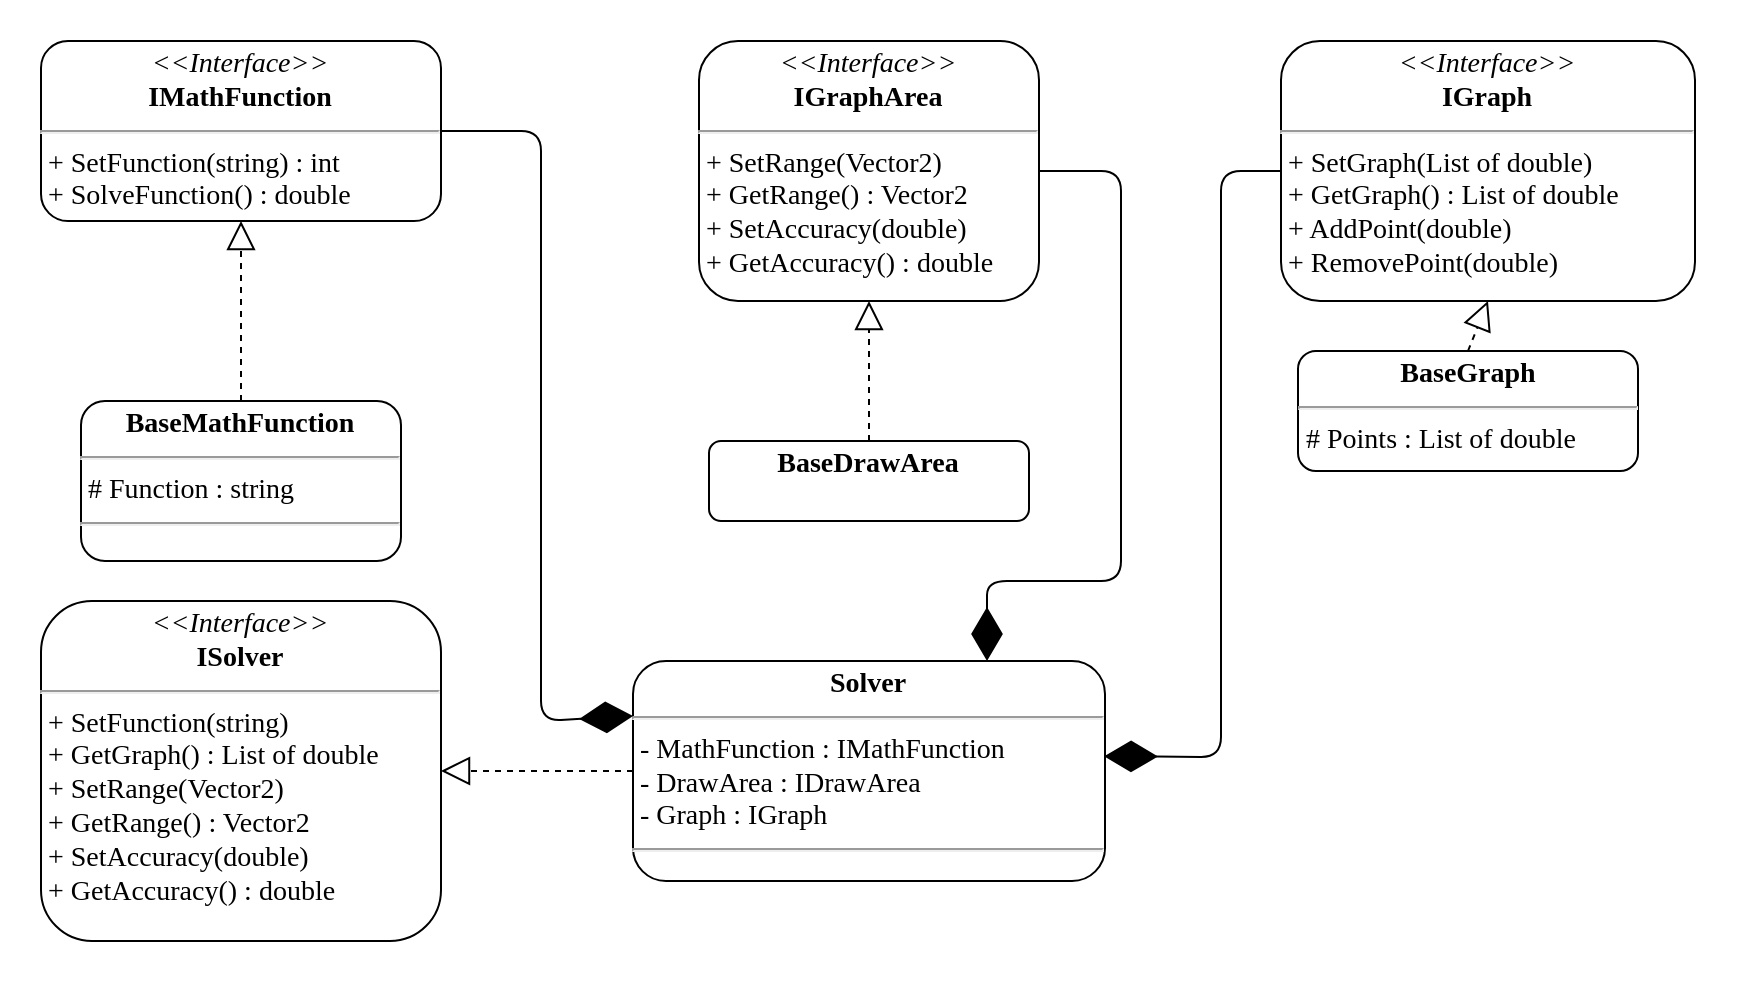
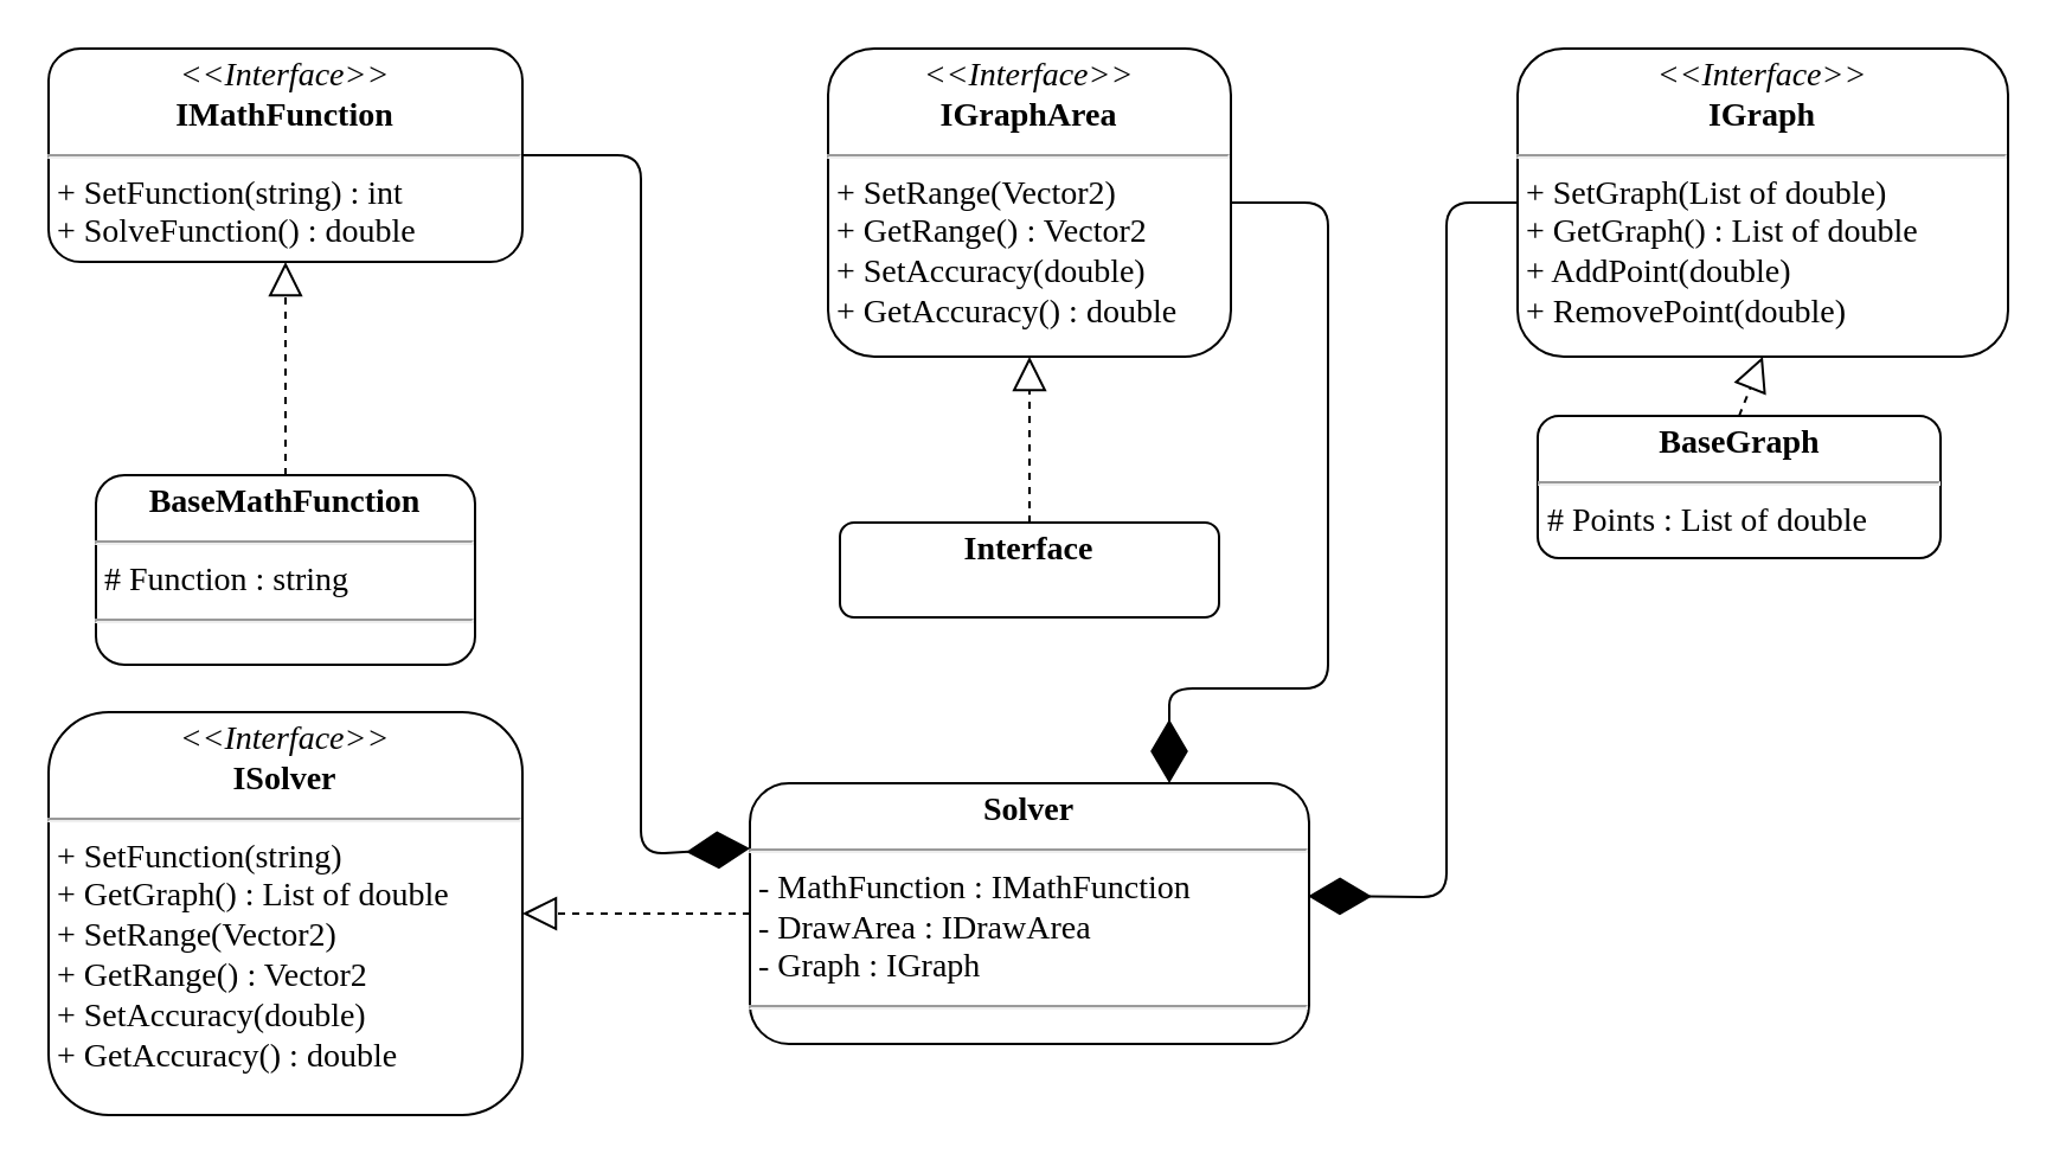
  <mxCell id="0" />
  <mxCell id="1" parent="0" />
  <mxCell id="2" value="" style="endArrow=block;dashed=1;endFill=0;endSize=12;html=1;rounded=1;exitX=0.5;exitY=0;exitDx=0;exitDy=0;entryX=0.5;entryY=1;entryDx=0;entryDy=0;fontFamily=Comic Sans MS;fontSize=14;" edge="1" parent="1" source="4" target="3"><mxGeometry width="160" relative="1" as="geometry"><mxPoint x="120" y="210" as="sourcePoint" /><mxPoint x="120" y="220" as="targetPoint" /></mxGeometry></mxCell>
  <mxCell id="3" value="&lt;p style=&quot;margin: 4px 0px 0px; text-align: center; font-size: 14px;&quot;&gt;&lt;i style=&quot;font-size: 14px;&quot;&gt;&amp;lt;&amp;lt;Interface&amp;gt;&amp;gt;&lt;/i&gt;&lt;br style=&quot;font-size: 14px;&quot;&gt;&lt;b style=&quot;font-size: 14px;&quot;&gt;IMathFunction&lt;/b&gt;&lt;/p&gt;&lt;hr style=&quot;font-size: 14px;&quot;&gt;&lt;p style=&quot;margin: 0px 0px 0px 4px; font-size: 14px;&quot;&gt;+ SetFunction(string) : int&lt;br style=&quot;font-size: 14px;&quot;&gt;+ SolveFunction() : double&lt;/p&gt;" style="verticalAlign=top;align=left;overflow=fill;fontSize=14;fontFamily=Comic Sans MS;html=1;whiteSpace=wrap;rounded=1;" vertex="1" parent="1"><mxGeometry y="20" width="200" height="90" as="geometry" x="20" /></mxCell>
  <mxCell id="4" value="&lt;p style=&quot;margin: 4px 0px 0px; text-align: center; font-size: 14px;&quot;&gt;&lt;b style=&quot;font-size: 14px;&quot;&gt;BaseMathFunction&lt;/b&gt;&lt;/p&gt;&lt;hr style=&quot;font-size: 14px;&quot;&gt;&lt;p style=&quot;margin: 0px 0px 0px 4px; font-size: 14px;&quot;&gt;# Function : string&lt;/p&gt;&lt;hr style=&quot;font-size: 14px;&quot;&gt;&lt;p style=&quot;margin: 0px 0px 0px 4px; font-size: 14px;&quot;&gt;&lt;br style=&quot;font-size: 14px;&quot;&gt;&lt;/p&gt;" style="verticalAlign=top;align=left;overflow=fill;fontSize=14;fontFamily=Comic Sans MS;html=1;whiteSpace=wrap;rounded=1;" vertex="1" parent="1"><mxGeometry x="40" y="200" width="160" height="80" as="geometry" /></mxCell>
  <mxCell id="5" value="&lt;p style=&quot;margin: 4px 0px 0px; text-align: center; font-size: 14px;&quot;&gt;&lt;i style=&quot;font-size: 14px;&quot;&gt;&amp;lt;&amp;lt;Interface&amp;gt;&amp;gt;&lt;/i&gt;&lt;br style=&quot;font-size: 14px;&quot;&gt;&lt;b style=&quot;font-size: 14px;&quot;&gt;IGraph&lt;/b&gt;&lt;/p&gt;&lt;hr style=&quot;font-size: 14px;&quot;&gt;&lt;p style=&quot;margin: 0px 0px 0px 4px; font-size: 14px;&quot;&gt;+ SetGraph(List of double)&lt;/p&gt;&lt;p style=&quot;margin: 0px 0px 0px 4px; font-size: 14px;&quot;&gt;+ GetGraph() : List of double&lt;br style=&quot;font-size: 14px;&quot;&gt;+ AddPoint(double)&lt;/p&gt;&lt;p style=&quot;margin: 0px 0px 0px 4px; font-size: 14px;&quot;&gt;+ RemovePoint(double)&lt;/p&gt;&lt;p style=&quot;margin: 0px 0px 0px 4px; font-size: 14px;&quot;&gt;&lt;br&gt;&lt;/p&gt;" style="verticalAlign=top;align=left;overflow=fill;fontSize=14;fontFamily=Comic Sans MS;html=1;whiteSpace=wrap;rounded=1;" vertex="1" parent="1"><mxGeometry x="640" y="20" width="207" height="130" as="geometry" /></mxCell>
  <mxCell id="6" value="&lt;p style=&quot;margin: 4px 0px 0px; text-align: center; font-size: 14px;&quot;&gt;&lt;b style=&quot;font-size: 14px;&quot;&gt;BaseGraph&lt;/b&gt;&lt;/p&gt;&lt;hr style=&quot;font-size: 14px;&quot;&gt;&lt;p style=&quot;margin: 0px 0px 0px 4px; font-size: 14px;&quot;&gt;# Points : List of double&lt;/p&gt;&lt;hr style=&quot;font-size: 14px;&quot;&gt;&lt;p style=&quot;margin: 0px 0px 0px 4px; font-size: 14px;&quot;&gt;&lt;br style=&quot;font-size: 14px;&quot;&gt;&lt;/p&gt;" style="verticalAlign=top;align=left;overflow=fill;fontSize=14;fontFamily=Comic Sans MS;html=1;whiteSpace=wrap;rounded=1;" vertex="1" parent="1"><mxGeometry x="648.5" y="175" width="170" height="60" as="geometry" /></mxCell>
  <mxCell id="7" value="" style="endArrow=block;dashed=1;endFill=0;endSize=12;html=1;rounded=1;exitX=0.5;exitY=0;exitDx=0;exitDy=0;entryX=0.5;entryY=1;entryDx=0;entryDy=0;fontFamily=Comic Sans MS;fontSize=14;" edge="1" parent="1" source="6" target="5"><mxGeometry width="160" relative="1" as="geometry"><mxPoint x="485.5" y="230" as="sourcePoint" /><mxPoint x="485.5" y="120" as="targetPoint" /></mxGeometry></mxCell>
  <mxCell id="8" value="&lt;p style=&quot;margin: 4px 0px 0px; text-align: center; font-size: 14px;&quot;&gt;&lt;i style=&quot;font-size: 14px;&quot;&gt;&amp;lt;&amp;lt;Interface&amp;gt;&amp;gt;&lt;/i&gt;&lt;br style=&quot;font-size: 14px;&quot;&gt;&lt;b&gt;IGraphArea&lt;/b&gt;&lt;/p&gt;&lt;hr style=&quot;font-size: 14px;&quot;&gt;&lt;p style=&quot;margin: 0px 0px 0px 4px; font-size: 14px;&quot;&gt;+ SetRange(Vector2)&lt;/p&gt;&lt;p style=&quot;margin: 0px 0px 0px 4px; font-size: 14px;&quot;&gt;+ GetRange() : Vector2&lt;/p&gt;&lt;p style=&quot;margin: 0px 0px 0px 4px; font-size: 14px;&quot;&gt;+ SetAccuracy(double)&lt;/p&gt;&lt;p style=&quot;margin: 0px 0px 0px 4px; font-size: 14px;&quot;&gt;+ GetAccuracy() : double&lt;/p&gt;" style="verticalAlign=top;align=left;overflow=fill;fontSize=14;fontFamily=Comic Sans MS;html=1;whiteSpace=wrap;rounded=1;" vertex="1" parent="1"><mxGeometry x="349" y="20" width="170" height="130" as="geometry" /></mxCell>
- <mxCell id="9" value="&lt;p style=&quot;margin: 4px 0px 0px; text-align: center; font-size: 14px;&quot;&gt;&lt;b style=&quot;border-color: var(--border-color);&quot;&gt;BaseDrawArea&lt;/b&gt;&lt;br&gt;&lt;/p&gt;" style="verticalAlign=top;align=left;overflow=fill;fontSize=14;fontFamily=Comic Sans MS;html=1;whiteSpace=wrap;rounded=1;" vertex="1" parent="1"><mxGeometry x="354" y="220" width="160" height="40" as="geometry" /></mxCell>
+ <mxCell id="9" value="&lt;p style=&quot;margin: 4px 0px 0px; text-align: center; font-size: 14px;&quot;&gt;&lt;b style=&quot;border-color: var(--border-color);&quot;&gt;Interface&lt;/b&gt;&lt;br&gt;&lt;/p&gt;" style="verticalAlign=top;align=left;overflow=fill;fontSize=14;fontFamily=Comic Sans MS;html=1;whiteSpace=wrap;rounded=1;" vertex="1" parent="1"><mxGeometry x="354" y="220" width="160" height="40" as="geometry" /></mxCell>
  <mxCell id="10" value="" style="endArrow=block;dashed=1;endFill=0;endSize=12;html=1;rounded=1;exitX=0.5;exitY=0;exitDx=0;exitDy=0;entryX=0.5;entryY=1;entryDx=0;entryDy=0;fontFamily=Comic Sans MS;fontSize=14;" edge="1" parent="1" source="9" target="8"><mxGeometry width="160" relative="1" as="geometry"><mxPoint x="130" y="230" as="sourcePoint" /><mxPoint x="130" y="120" as="targetPoint" /></mxGeometry></mxCell>
  <mxCell id="11" value="&lt;p style=&quot;margin: 4px 0px 0px; text-align: center; font-size: 14px;&quot;&gt;&lt;i style=&quot;font-size: 14px;&quot;&gt;&amp;lt;&amp;lt;Interface&amp;gt;&amp;gt;&lt;/i&gt;&lt;br style=&quot;font-size: 14px;&quot;&gt;&lt;b&gt;ISolver&lt;/b&gt;&lt;/p&gt;&lt;hr style=&quot;font-size: 14px;&quot;&gt;&lt;p style=&quot;margin: 0px 0px 0px 4px; font-size: 14px;&quot;&gt;+ SetFunction(string)&lt;/p&gt;&lt;p style=&quot;margin: 0px 0px 0px 4px; font-size: 14px;&quot;&gt;+ GetGraph() : List of double&lt;/p&gt;&lt;p style=&quot;margin: 0px 0px 0px 4px; font-size: 14px;&quot;&gt;+ SetRange(Vector2)&lt;/p&gt;&lt;p style=&quot;margin: 0px 0px 0px 4px; font-size: 14px;&quot;&gt;+ GetRange() : Vector2&lt;/p&gt;&lt;p style=&quot;border-color: var(--border-color); margin: 0px 0px 0px 4px;&quot;&gt;+ SetAccuracy(double)&lt;/p&gt;&lt;p style=&quot;border-color: var(--border-color); margin: 0px 0px 0px 4px;&quot;&gt;+ GetAccuracy() : double&lt;/p&gt;" style="verticalAlign=top;align=left;overflow=fill;fontSize=14;fontFamily=Comic Sans MS;html=1;whiteSpace=wrap;rounded=1;" vertex="1" parent="1"><mxGeometry y="300" width="200" height="170" as="geometry" x="20" /></mxCell>
  <mxCell id="12" value="&lt;p style=&quot;margin: 4px 0px 0px; text-align: center; font-size: 14px;&quot;&gt;&lt;b&gt;Solver&lt;/b&gt;&lt;/p&gt;&lt;hr style=&quot;font-size: 14px;&quot;&gt;&lt;p style=&quot;margin: 0px 0px 0px 4px; font-size: 14px;&quot;&gt;- MathFunction : IMathFunction&lt;/p&gt;&lt;p style=&quot;margin: 0px 0px 0px 4px; font-size: 14px;&quot;&gt;- DrawArea : IDrawArea&lt;/p&gt;&lt;p style=&quot;margin: 0px 0px 0px 4px; font-size: 14px;&quot;&gt;- Graph : IGraph&lt;/p&gt;&lt;hr style=&quot;font-size: 14px;&quot;&gt;&lt;p style=&quot;margin: 0px 0px 0px 4px; font-size: 14px;&quot;&gt;&lt;br style=&quot;font-size: 14px;&quot;&gt;&lt;/p&gt;" style="verticalAlign=top;align=left;overflow=fill;fontSize=14;fontFamily=Comic Sans MS;html=1;whiteSpace=wrap;rounded=1;" vertex="1" parent="1"><mxGeometry x="316" y="330" width="236" height="110" as="geometry" /></mxCell>
  <mxCell id="13" value="" style="endArrow=block;dashed=1;endFill=0;endSize=12;html=1;rounded=1;exitX=0;exitY=0.5;exitDx=0;exitDy=0;entryX=1;entryY=0.5;entryDx=0;entryDy=0;fontFamily=Comic Sans MS;fontSize=14;" edge="1" parent="1" source="12" target="11"><mxGeometry width="160" relative="1" as="geometry"><mxPoint x="444" y="230" as="sourcePoint" /><mxPoint x="444" y="160" as="targetPoint" /></mxGeometry></mxCell>
  <mxCell id="14" value="" style="endArrow=diamondThin;endFill=1;endSize=24;html=1;rounded=1;exitX=1;exitY=0.5;exitDx=0;exitDy=0;entryX=0;entryY=0.25;entryDx=0;entryDy=0;" edge="1" parent="1" source="3" target="12"><mxGeometry width="160" relative="1" as="geometry"><mxPoint x="600" y="420" as="sourcePoint" /><mxPoint x="270" y="350" as="targetPoint" /><Array as="points"><mxPoint x="270" y="65" /><mxPoint x="270" y="360" /></Array></mxGeometry></mxCell>
  <mxCell id="15" value="" style="endArrow=diamondThin;endFill=1;endSize=24;html=1;rounded=1;exitX=0;exitY=0.5;exitDx=0;exitDy=0;entryX=0.998;entryY=0.433;entryDx=0;entryDy=0;entryPerimeter=0;" edge="1" parent="1" source="5" target="12"><mxGeometry width="160" relative="1" as="geometry"><mxPoint x="640" y="300" as="sourcePoint" /><mxPoint x="630" y="593" as="targetPoint" /><Array as="points"><mxPoint x="610" y="85" /><mxPoint x="610" y="378" /></Array></mxGeometry></mxCell>
  <mxCell id="16" value="" style="endArrow=diamondThin;endFill=1;endSize=24;html=1;rounded=1;exitX=1;exitY=0.5;exitDx=0;exitDy=0;entryX=0.75;entryY=0;entryDx=0;entryDy=0;" edge="1" parent="1" source="8" target="12"><mxGeometry width="160" relative="1" as="geometry"><mxPoint x="540" y="230" as="sourcePoint" /><mxPoint x="700" y="230" as="targetPoint" /><Array as="points"><mxPoint x="560" y="85" /><mxPoint x="560" y="290" /><mxPoint x="493" y="290" /></Array></mxGeometry></mxCell>
